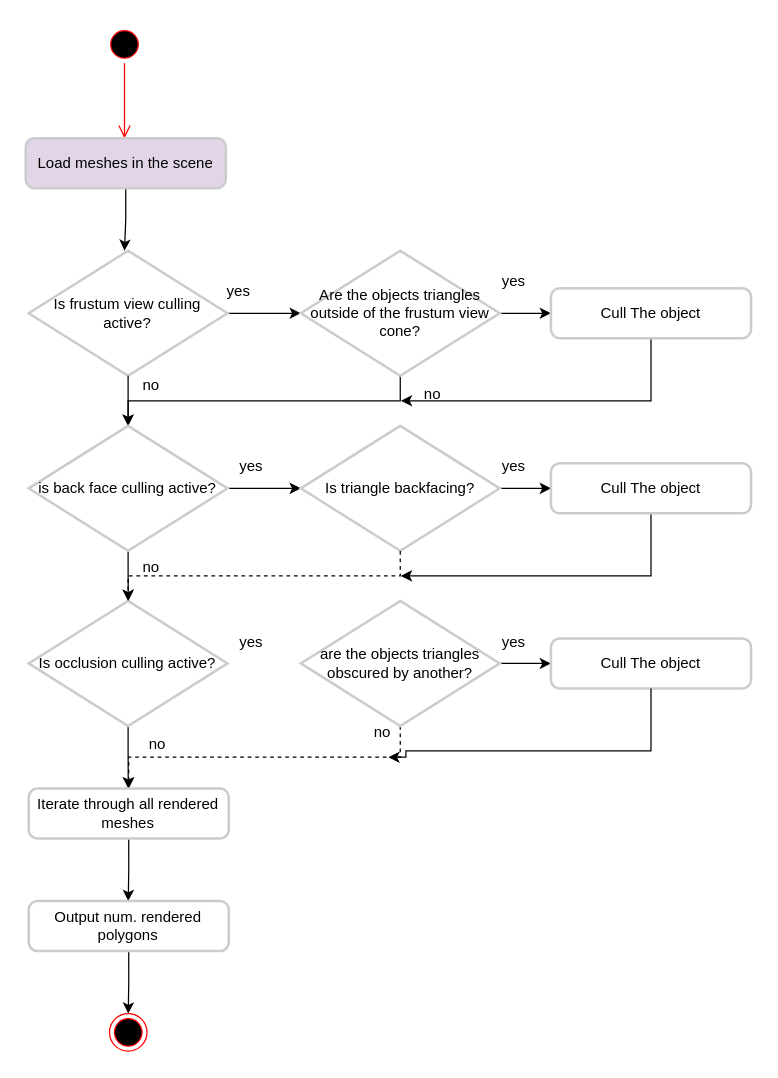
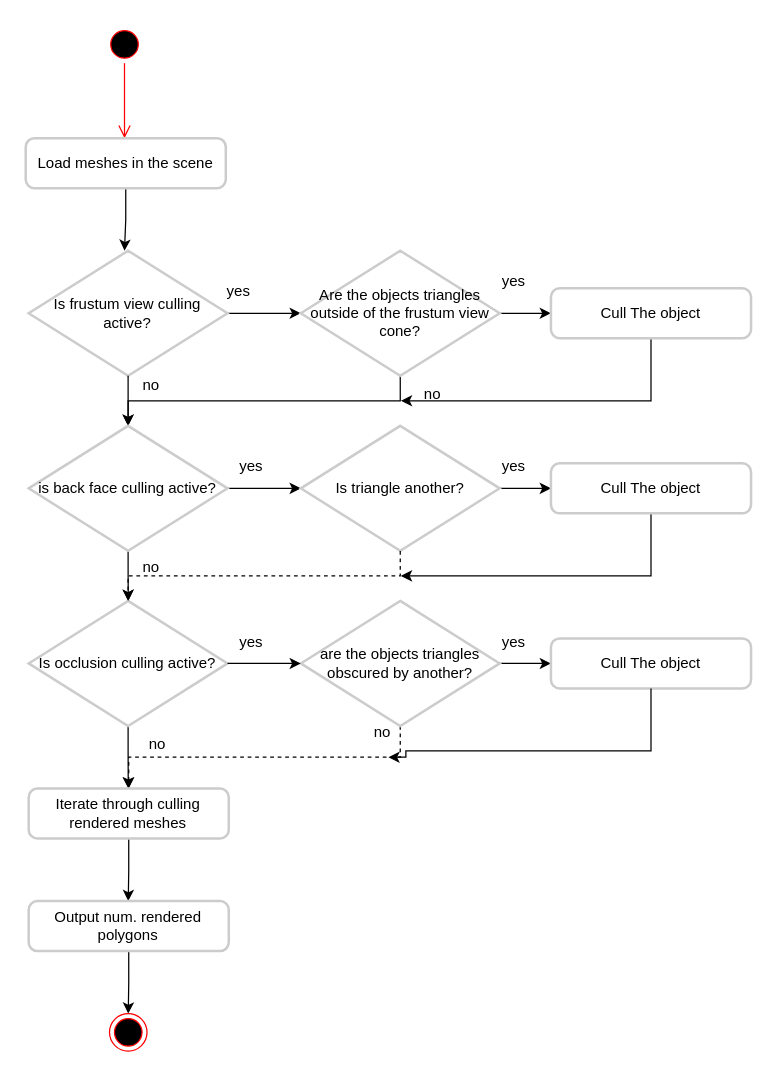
  <mxCell id="0" />
  <mxCell id="1" parent="0" />
  <mxCell id="2" value="" style="ellipse;html=1;shape=startState;fillColor=#000000;strokeColor=#ff0000;" vertex="1" parent="1"><mxGeometry x="84" y="20" width="30" height="30" as="geometry" /></mxCell>
  <mxCell id="3" value="" style="edgeStyle=orthogonalEdgeStyle;html=1;verticalAlign=bottom;endArrow=open;endSize=8;strokeColor=#ff0000;rounded=0;" edge="1" source="2" parent="1"><mxGeometry relative="1" as="geometry"><mxPoint x="99" y="110" as="targetPoint" /></mxGeometry></mxCell>
  <mxCell id="4" style="edgeStyle=orthogonalEdgeStyle;rounded=0;orthogonalLoop=1;jettySize=auto;html=1;exitX=0.5;exitY=1;exitDx=0;exitDy=0;" edge="1" parent="1" source="5"><mxGeometry relative="1" as="geometry"><mxPoint x="99" y="200" as="targetPoint" /></mxGeometry></mxCell>
- <mxCell id="5" value="Load meshes in the scene" style="rounded=1;whiteSpace=wrap;html=1;absoluteArcSize=1;arcSize=14;strokeWidth=2;strokeColor=#CCCCCC;fillColor=#e1d5e7;" vertex="1" parent="1"><mxGeometry x="20" y="110" width="160" height="40" as="geometry" /></mxCell>
+ <mxCell id="5" value="Load meshes in the scene" style="rounded=1;whiteSpace=wrap;html=1;absoluteArcSize=1;arcSize=14;strokeWidth=2;strokeColor=#CCCCCC;" vertex="1" parent="1"><mxGeometry x="20" y="110" width="160" height="40" as="geometry" /></mxCell>
  <mxCell id="6" style="edgeStyle=orthogonalEdgeStyle;rounded=0;orthogonalLoop=1;jettySize=auto;html=1;exitX=1;exitY=0.5;exitDx=0;exitDy=0;exitPerimeter=0;" edge="1" parent="1" source="7"><mxGeometry relative="1" as="geometry"><mxPoint x="240" y="250" as="targetPoint" /></mxGeometry></mxCell>
  <mxCell id="7" value="Is frustum view culling active?" style="strokeWidth=2;html=1;shape=mxgraph.flowchart.decision;whiteSpace=wrap;strokeColor=#CCCCCC;" vertex="1" parent="1"><mxGeometry x="22.38" y="200" width="159" height="100" as="geometry" /></mxCell>
  <mxCell id="8" value="no&lt;div&gt;&lt;br&gt;&lt;/div&gt;" style="text;html=1;align=center;verticalAlign=middle;resizable=0;points=[];autosize=1;strokeColor=none;fillColor=none;" vertex="1" parent="1"><mxGeometry x="100" y="295" width="40" height="40" as="geometry" /></mxCell>
  <mxCell id="9" value="yes" style="text;html=1;align=center;verticalAlign=middle;resizable=0;points=[];autosize=1;strokeColor=none;fillColor=none;" vertex="1" parent="1"><mxGeometry x="170" y="218" width="40" height="30" as="geometry" /></mxCell>
  <mxCell id="10" style="edgeStyle=orthogonalEdgeStyle;rounded=0;orthogonalLoop=1;jettySize=auto;html=1;exitX=0.5;exitY=1;exitDx=0;exitDy=0;exitPerimeter=0;entryX=0.5;entryY=0;entryDx=0;entryDy=0;entryPerimeter=0;" edge="1" parent="1" source="7"><mxGeometry relative="1" as="geometry"><mxPoint x="101.885" y="340" as="targetPoint" /></mxGeometry></mxCell>
  <mxCell id="11" style="edgeStyle=orthogonalEdgeStyle;rounded=0;orthogonalLoop=1;jettySize=auto;html=1;exitX=1;exitY=0.5;exitDx=0;exitDy=0;exitPerimeter=0;" edge="1" parent="1" source="13"><mxGeometry relative="1" as="geometry"><mxPoint x="440" y="250" as="targetPoint" /></mxGeometry></mxCell>
  <mxCell id="12" style="edgeStyle=orthogonalEdgeStyle;rounded=0;orthogonalLoop=1;jettySize=auto;html=1;exitX=0.5;exitY=1;exitDx=0;exitDy=0;exitPerimeter=0;" edge="1" parent="1" source="13" target="20"><mxGeometry relative="1" as="geometry"><mxPoint x="320" y="340" as="targetPoint" /></mxGeometry></mxCell>
  <mxCell id="13" value="Are the objects triangles outside of the frustum view cone?" style="strokeWidth=2;html=1;shape=mxgraph.flowchart.decision;whiteSpace=wrap;strokeColor=#CCCCCC;" vertex="1" parent="1"><mxGeometry x="240" y="200" width="159" height="100" as="geometry" /></mxCell>
  <mxCell id="14" value="yes" style="text;html=1;align=center;verticalAlign=middle;resizable=0;points=[];autosize=1;strokeColor=none;fillColor=none;" vertex="1" parent="1"><mxGeometry x="390" y="210" width="40" height="30" as="geometry" /></mxCell>
  <mxCell id="15" style="edgeStyle=orthogonalEdgeStyle;rounded=0;orthogonalLoop=1;jettySize=auto;html=1;exitX=0.5;exitY=1;exitDx=0;exitDy=0;" edge="1" parent="1" source="16"><mxGeometry relative="1" as="geometry"><mxPoint x="320" y="320" as="targetPoint" /><Array as="points"><mxPoint x="520" y="320" /></Array></mxGeometry></mxCell>
  <mxCell id="16" value="Cull The object" style="rounded=1;whiteSpace=wrap;html=1;absoluteArcSize=1;arcSize=14;strokeWidth=2;strokeColor=#CCCCCC;" vertex="1" parent="1"><mxGeometry x="440" y="230" width="160" height="40" as="geometry" /></mxCell>
  <mxCell id="17" value="no" style="text;html=1;align=center;verticalAlign=middle;resizable=0;points=[];autosize=1;strokeColor=none;fillColor=none;" vertex="1" parent="1"><mxGeometry x="325" y="300" width="40" height="30" as="geometry" /></mxCell>
  <mxCell id="18" style="edgeStyle=orthogonalEdgeStyle;rounded=0;orthogonalLoop=1;jettySize=auto;html=1;exitX=1;exitY=0.5;exitDx=0;exitDy=0;exitPerimeter=0;" edge="1" parent="1" source="20"><mxGeometry relative="1" as="geometry"><mxPoint x="240" y="390" as="targetPoint" /></mxGeometry></mxCell>
  <mxCell id="19" style="edgeStyle=orthogonalEdgeStyle;rounded=0;orthogonalLoop=1;jettySize=auto;html=1;exitX=0.5;exitY=1;exitDx=0;exitDy=0;exitPerimeter=0;" edge="1" parent="1" source="20"><mxGeometry relative="1" as="geometry"><mxPoint x="102" y="480" as="targetPoint" /></mxGeometry></mxCell>
  <mxCell id="20" value="is back face culling active?" style="strokeWidth=2;html=1;shape=mxgraph.flowchart.decision;whiteSpace=wrap;strokeColor=#CCCCCC;" vertex="1" parent="1"><mxGeometry x="22.38" y="340" width="159" height="100" as="geometry" /></mxCell>
  <mxCell id="21" value="yes" style="text;html=1;align=center;verticalAlign=middle;resizable=0;points=[];autosize=1;strokeColor=none;fillColor=none;" vertex="1" parent="1"><mxGeometry x="180" y="358" width="40" height="30" as="geometry" /></mxCell>
  <mxCell id="22" value="no" style="text;html=1;align=center;verticalAlign=middle;resizable=0;points=[];autosize=1;strokeColor=none;fillColor=none;" vertex="1" parent="1"><mxGeometry x="100" y="438" width="40" height="30" as="geometry" /></mxCell>
  <mxCell id="23" style="edgeStyle=orthogonalEdgeStyle;rounded=0;orthogonalLoop=1;jettySize=auto;html=1;exitX=1;exitY=0.5;exitDx=0;exitDy=0;exitPerimeter=0;" edge="1" parent="1" source="24"><mxGeometry relative="1" as="geometry"><mxPoint x="440" y="390" as="targetPoint" /></mxGeometry></mxCell>
- <mxCell id="24" value="Is triangle backfacing?" style="strokeWidth=2;html=1;shape=mxgraph.flowchart.decision;whiteSpace=wrap;strokeColor=#CCCCCC;" vertex="1" parent="1"><mxGeometry x="240" y="340" width="159" height="100" as="geometry" /></mxCell>
+ <mxCell id="24" value="Is triangle another?" style="strokeWidth=2;html=1;shape=mxgraph.flowchart.decision;whiteSpace=wrap;strokeColor=#CCCCCC;" vertex="1" parent="1"><mxGeometry x="240" y="340" width="159" height="100" as="geometry" /></mxCell>
  <mxCell id="25" value="yes" style="text;html=1;align=center;verticalAlign=middle;resizable=0;points=[];autosize=1;strokeColor=none;fillColor=none;" vertex="1" parent="1"><mxGeometry x="390" y="358" width="40" height="30" as="geometry" /></mxCell>
  <mxCell id="26" style="edgeStyle=orthogonalEdgeStyle;rounded=0;orthogonalLoop=1;jettySize=auto;html=1;exitX=0.5;exitY=1;exitDx=0;exitDy=0;" edge="1" parent="1" source="27"><mxGeometry relative="1" as="geometry"><mxPoint x="320" y="460" as="targetPoint" /><Array as="points"><mxPoint x="520" y="460" /></Array></mxGeometry></mxCell>
  <mxCell id="27" value="Cull The object" style="rounded=1;whiteSpace=wrap;html=1;absoluteArcSize=1;arcSize=14;strokeWidth=2;strokeColor=#CCCCCC;" vertex="1" parent="1"><mxGeometry x="440" y="370" width="160" height="40" as="geometry" /></mxCell>
  <mxCell id="28" style="edgeStyle=orthogonalEdgeStyle;rounded=0;orthogonalLoop=1;jettySize=auto;html=1;exitX=0.5;exitY=1;exitDx=0;exitDy=0;exitPerimeter=0;" edge="1" parent="1" source="29"><mxGeometry relative="1" as="geometry"><mxPoint x="102" y="630" as="targetPoint" /></mxGeometry></mxCell>
  <mxCell id="29" value="Is occlusion culling active?" style="strokeWidth=2;html=1;shape=mxgraph.flowchart.decision;whiteSpace=wrap;strokeColor=#CCCCCC;" vertex="1" parent="1"><mxGeometry x="22.38" y="480" width="159" height="100" as="geometry" /></mxCell>
  <mxCell id="30" style="edgeStyle=orthogonalEdgeStyle;rounded=0;orthogonalLoop=1;jettySize=auto;html=1;exitX=1;exitY=0.5;exitDx=0;exitDy=0;exitPerimeter=0;" edge="1" parent="1" source="32"><mxGeometry relative="1" as="geometry"><mxPoint x="440" y="530" as="targetPoint" /></mxGeometry></mxCell>
  <mxCell id="31" style="edgeStyle=orthogonalEdgeStyle;rounded=0;orthogonalLoop=1;jettySize=auto;html=1;exitX=0.5;exitY=1;exitDx=0;exitDy=0;exitPerimeter=0;entryX=0.5;entryY=0;entryDx=0;entryDy=0;dashed=1;" edge="1" parent="1" source="32" target="41"><mxGeometry relative="1" as="geometry"><mxPoint x="320" y="630" as="targetPoint" /></mxGeometry></mxCell>
  <mxCell id="32" value="are the objects triangles obscured by another?" style="strokeWidth=2;html=1;shape=mxgraph.flowchart.decision;whiteSpace=wrap;strokeColor=#CCCCCC;" vertex="1" parent="1"><mxGeometry x="240" y="480" width="159" height="100" as="geometry" /></mxCell>
+ <mxCell id="33" style="edgeStyle=orthogonalEdgeStyle;rounded=0;orthogonalLoop=1;jettySize=auto;html=1;exitX=1;exitY=0.5;exitDx=0;exitDy=0;exitPerimeter=0;entryX=0;entryY=0.5;entryDx=0;entryDy=0;entryPerimeter=0;" edge="1" parent="1" source="29" target="32"><mxGeometry relative="1" as="geometry" /></mxCell>
  <mxCell id="34" value="yes" style="text;html=1;align=center;verticalAlign=middle;resizable=0;points=[];autosize=1;strokeColor=none;fillColor=none;" vertex="1" parent="1"><mxGeometry x="180" y="498" width="40" height="30" as="geometry" /></mxCell>
  <mxCell id="35" value="no" style="text;html=1;align=center;verticalAlign=middle;resizable=0;points=[];autosize=1;strokeColor=none;fillColor=none;" vertex="1" parent="1"><mxGeometry x="105" y="580" width="40" height="30" as="geometry" /></mxCell>
  <mxCell id="36" style="edgeStyle=orthogonalEdgeStyle;rounded=0;orthogonalLoop=1;jettySize=auto;html=1;exitX=0.5;exitY=1;exitDx=0;exitDy=0;exitPerimeter=0;entryX=0.5;entryY=0;entryDx=0;entryDy=0;entryPerimeter=0;dashed=1;" edge="1" parent="1" source="24" target="29"><mxGeometry relative="1" as="geometry" /></mxCell>
  <mxCell id="37" value="yes" style="text;html=1;align=center;verticalAlign=middle;resizable=0;points=[];autosize=1;strokeColor=none;fillColor=none;" vertex="1" parent="1"><mxGeometry x="390" y="498" width="40" height="30" as="geometry" /></mxCell>
  <mxCell id="38" value="no" style="text;html=1;align=center;verticalAlign=middle;resizable=0;points=[];autosize=1;strokeColor=none;fillColor=none;" vertex="1" parent="1"><mxGeometry x="285" y="570" width="40" height="30" as="geometry" /></mxCell>
  <mxCell id="39" value="Cull The object" style="rounded=1;whiteSpace=wrap;html=1;absoluteArcSize=1;arcSize=14;strokeWidth=2;strokeColor=#CCCCCC;" vertex="1" parent="1"><mxGeometry x="440" y="510" width="160" height="40" as="geometry" /></mxCell>
  <mxCell id="40" style="edgeStyle=orthogonalEdgeStyle;rounded=0;orthogonalLoop=1;jettySize=auto;html=1;exitX=0.5;exitY=1;exitDx=0;exitDy=0;" edge="1" parent="1" source="41"><mxGeometry relative="1" as="geometry"><mxPoint x="102" y="720" as="targetPoint" /></mxGeometry></mxCell>
- <mxCell id="41" value="Iterate through all rendered meshes" style="rounded=1;whiteSpace=wrap;html=1;absoluteArcSize=1;arcSize=14;strokeWidth=2;strokeColor=#CCCCCC;" vertex="1" parent="1"><mxGeometry x="22.38" y="630" width="160" height="40" as="geometry" /></mxCell>
+ <mxCell id="41" value="Iterate through culling rendered meshes" style="rounded=1;whiteSpace=wrap;html=1;absoluteArcSize=1;arcSize=14;strokeWidth=2;strokeColor=#CCCCCC;" vertex="1" parent="1"><mxGeometry x="22.38" y="630" width="160" height="40" as="geometry" /></mxCell>
  <mxCell id="42" style="edgeStyle=orthogonalEdgeStyle;rounded=0;orthogonalLoop=1;jettySize=auto;html=1;exitX=0.5;exitY=1;exitDx=0;exitDy=0;" edge="1" parent="1" source="43"><mxGeometry relative="1" as="geometry"><mxPoint x="102" y="810" as="targetPoint" /></mxGeometry></mxCell>
  <mxCell id="43" value="Output num. rendered polygons" style="rounded=1;whiteSpace=wrap;html=1;absoluteArcSize=1;arcSize=14;strokeWidth=2;strokeColor=#CCCCCC;" vertex="1" parent="1"><mxGeometry x="22.38" y="720" width="160" height="40" as="geometry" /></mxCell>
  <mxCell id="44" style="edgeStyle=orthogonalEdgeStyle;rounded=0;orthogonalLoop=1;jettySize=auto;html=1;exitX=0.5;exitY=1;exitDx=0;exitDy=0;" edge="1" parent="1" source="39"><mxGeometry relative="1" as="geometry"><mxPoint x="310" y="605" as="targetPoint" /><Array as="points"><mxPoint x="520" y="600" /><mxPoint x="324" y="600" /></Array></mxGeometry></mxCell>
  <mxCell id="45" value="" style="ellipse;html=1;shape=endState;fillColor=#000000;strokeColor=#ff0000;" vertex="1" parent="1"><mxGeometry x="87" y="810" width="30" height="30" as="geometry" /></mxCell>
